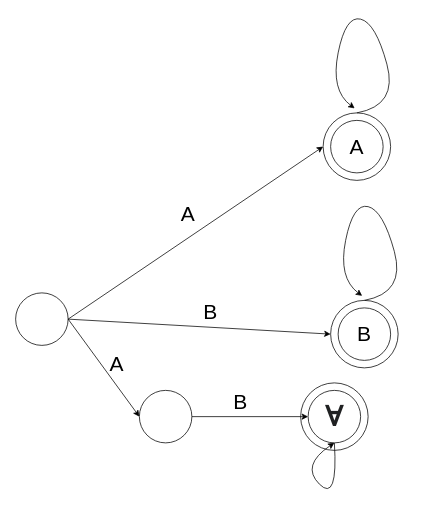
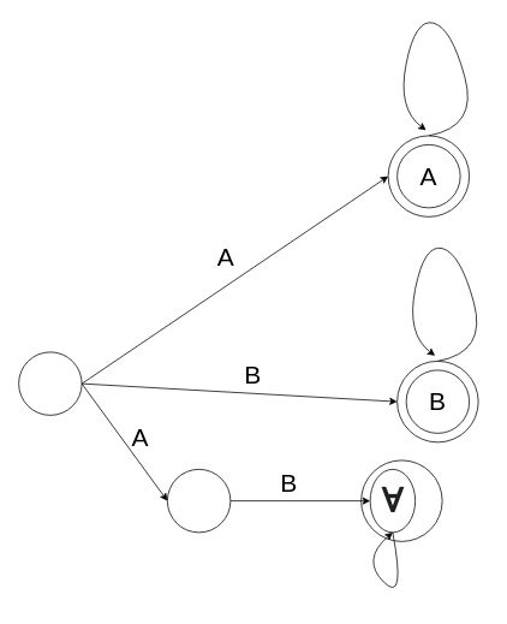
  <mxCell id="0" />
  <mxCell id="1" parent="0" />
  <mxCell id="2" value="" style="ellipse;whiteSpace=wrap;html=1;aspect=fixed;" parent="1" vertex="1"><mxGeometry x="400" y="510" width="90" height="90" as="geometry" /></mxCell>
  <mxCell id="3" value="" style="ellipse;whiteSpace=wrap;html=1;aspect=fixed;" parent="1" vertex="1"><mxGeometry x="430" y="150" width="90" height="90" as="geometry" /></mxCell>
  <mxCell id="4" value="" style="ellipse;whiteSpace=wrap;html=1;aspect=fixed;" parent="1" vertex="1"><mxGeometry x="440" y="160" width="70" height="70" as="geometry" /></mxCell>
  <mxCell id="5" value="" style="ellipse;whiteSpace=wrap;html=1;aspect=fixed;" parent="1" vertex="1"><mxGeometry x="20" y="390" width="70" height="70" as="geometry" /></mxCell>
  <mxCell id="6" value="" style="endArrow=classic;html=1;rounded=0;exitX=1;exitY=0.5;exitDx=0;exitDy=0;entryX=0;entryY=0.5;entryDx=0;entryDy=0;" parent="1" source="5" target="3" edge="1"><mxGeometry width="50" height="50" relative="1" as="geometry"><mxPoint x="280" y="340" as="sourcePoint" /><mxPoint x="330" y="290" as="targetPoint" /></mxGeometry></mxCell>
  <mxCell id="7" value="&lt;font style=&quot;font-size: 28px;&quot;&gt;A&lt;/font&gt;" style="text;html=1;align=center;verticalAlign=middle;whiteSpace=wrap;rounded=0;" parent="1" vertex="1"><mxGeometry x="220" y="270" width="60" height="30" as="geometry" /></mxCell>
  <mxCell id="8" value="&lt;font style=&quot;font-size: 28px;&quot;&gt;A&lt;/font&gt;" style="text;html=1;align=center;verticalAlign=middle;whiteSpace=wrap;rounded=0;" parent="1" vertex="1"><mxGeometry x="445" y="180" width="60" height="30" as="geometry" /></mxCell>
  <mxCell id="9" value="" style="curved=1;endArrow=classic;html=1;rounded=0;entryX=0.467;entryY=-0.067;entryDx=0;entryDy=0;exitX=0.5;exitY=0;exitDx=0;exitDy=0;entryPerimeter=0;" parent="1" source="3" target="3" edge="1"><mxGeometry width="50" height="50" relative="1" as="geometry"><mxPoint x="480" y="140" as="sourcePoint" /><mxPoint x="675" y="-40" as="targetPoint" /><Array as="points"><mxPoint x="530" y="140" /><mxPoint x="500" y="30" /><mxPoint x="460" y="20" /><mxPoint x="440" y="120" /></Array></mxGeometry></mxCell>
  <mxCell id="10" value="" style="ellipse;whiteSpace=wrap;html=1;aspect=fixed;" parent="1" vertex="1"><mxGeometry x="440" y="400" width="90" height="90" as="geometry" /></mxCell>
  <mxCell id="11" value="" style="ellipse;whiteSpace=wrap;html=1;aspect=fixed;" parent="1" vertex="1"><mxGeometry x="450" y="410" width="70" height="70" as="geometry" /></mxCell>
  <mxCell id="12" value="&lt;font style=&quot;font-size: 28px;&quot;&gt;B&lt;/font&gt;" style="text;html=1;align=center;verticalAlign=middle;whiteSpace=wrap;rounded=0;" parent="1" vertex="1"><mxGeometry x="250" y="400" width="60" height="30" as="geometry" /></mxCell>
  <mxCell id="13" value="&lt;font style=&quot;font-size: 28px;&quot;&gt;B&lt;/font&gt;" style="text;html=1;align=center;verticalAlign=middle;whiteSpace=wrap;rounded=0;" parent="1" vertex="1"><mxGeometry x="455" y="430" width="60" height="30" as="geometry" /></mxCell>
  <mxCell id="14" value="" style="endArrow=classic;html=1;rounded=0;exitX=1;exitY=0.5;exitDx=0;exitDy=0;entryX=0;entryY=0.5;entryDx=0;entryDy=0;" parent="1" source="5" target="10" edge="1"><mxGeometry width="50" height="50" relative="1" as="geometry"><mxPoint x="130" y="345" as="sourcePoint" /><mxPoint x="440" y="205" as="targetPoint" /></mxGeometry></mxCell>
  <mxCell id="15" value="" style="curved=1;endArrow=classic;html=1;rounded=0;entryX=0.467;entryY=-0.067;entryDx=0;entryDy=0;exitX=0.5;exitY=0;exitDx=0;exitDy=0;entryPerimeter=0;" parent="1" edge="1"><mxGeometry width="50" height="50" relative="1" as="geometry"><mxPoint x="485" y="400" as="sourcePoint" /><mxPoint x="482" y="394" as="targetPoint" /><Array as="points"><mxPoint x="540" y="390" /><mxPoint x="510" y="280" /><mxPoint x="470" y="270" /><mxPoint x="450" y="370" /></Array></mxGeometry></mxCell>
  <mxCell id="16" value="" style="endArrow=classic;html=1;rounded=0;exitX=1;exitY=0.5;exitDx=0;exitDy=0;entryX=0;entryY=0.5;entryDx=0;entryDy=0;" parent="1" source="5" target="17" edge="1"><mxGeometry width="50" height="50" relative="1" as="geometry"><mxPoint x="100" y="435" as="sourcePoint" /><mxPoint x="180" y="530" as="targetPoint" /></mxGeometry></mxCell>
  <mxCell id="17" value="" style="ellipse;whiteSpace=wrap;html=1;aspect=fixed;" parent="1" vertex="1"><mxGeometry x="185" y="520" width="70" height="70" as="geometry" /></mxCell>
  <mxCell id="18" value="&lt;font style=&quot;font-size: 28px;&quot;&gt;A&lt;/font&gt;" style="text;html=1;align=center;verticalAlign=middle;whiteSpace=wrap;rounded=0;" parent="1" vertex="1"><mxGeometry x="125" y="470" width="60" height="30" as="geometry" /></mxCell>
- <mxCell id="19" value="&lt;b style=&quot;color: rgb(32, 33, 34); font-family: sans-serif; text-align: start;&quot;&gt;&lt;font style=&quot;font-size: 36px; background-color: rgb(255, 255, 255);&quot;&gt;Ɐ&lt;/font&gt;&lt;/b&gt;" style="ellipse;whiteSpace=wrap;html=1;aspect=fixed;" parent="1" vertex="1"><mxGeometry x="410" y="520" width="70" height="70" as="geometry" /></mxCell>
+ <mxCell id="19" value="&lt;b style=&quot;color: rgb(32, 33, 34); font-family: sans-serif; text-align: start;&quot;&gt;&lt;font style=&quot;font-size: 36px; background-color: rgb(255, 255, 255);&quot;&gt;Ɐ&lt;/font&gt;&lt;/b&gt;" style="ellipse;whiteSpace=wrap;html=1;aspect=fixed;" parent="1" vertex="1"><mxGeometry x="410" y="520" width="50" height="70" as="geometry" /></mxCell>
  <mxCell id="20" value="&lt;font style=&quot;font-size: 28px;&quot;&gt;B&lt;/font&gt;" style="text;html=1;align=center;verticalAlign=middle;whiteSpace=wrap;rounded=0;" parent="1" vertex="1"><mxGeometry x="290" y="520" width="60" height="30" as="geometry" /></mxCell>
  <mxCell id="21" value="" style="endArrow=classic;html=1;rounded=0;entryX=0;entryY=0.5;entryDx=0;entryDy=0;exitX=1;exitY=0.5;exitDx=0;exitDy=0;" parent="1" source="17" target="19" edge="1"><mxGeometry width="50" height="50" relative="1" as="geometry"><mxPoint x="260" y="555" as="sourcePoint" /><mxPoint x="350" y="655" as="targetPoint" /></mxGeometry></mxCell>
  <mxCell id="22" value="" style="curved=1;endArrow=classic;html=1;rounded=0;exitX=0.5;exitY=1;exitDx=0;exitDy=0;entryX=0.5;entryY=1;entryDx=0;entryDy=0;" parent="1" source="19" target="19" edge="1"><mxGeometry width="50" height="50" relative="1" as="geometry"><mxPoint x="400" y="670" as="sourcePoint" /><mxPoint x="450" y="620" as="targetPoint" /><Array as="points"><mxPoint x="450" y="670" /><mxPoint x="400" y="620" /></Array></mxGeometry></mxCell>
